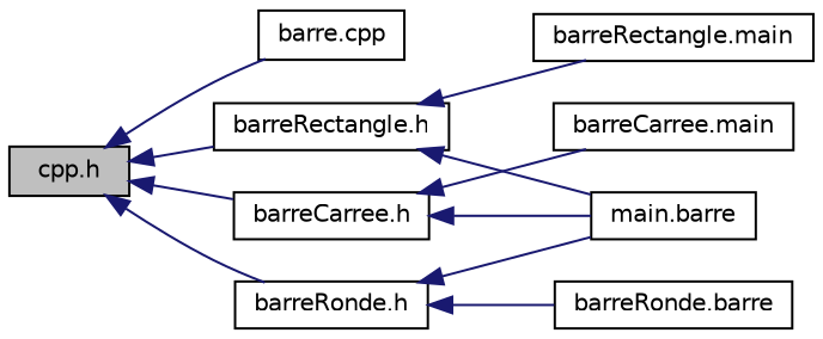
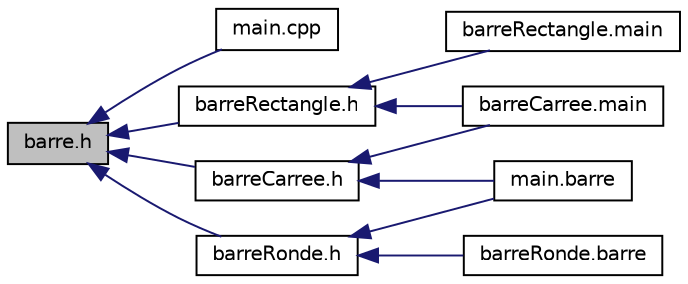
  digraph {
    rankdir=LR
    node [color=black fillcolor=white fontname=Helvetica fontsize=10 shape=record style=filled]
    edge [color=midnightblue dir=back fontname=Helvetica fontsize=10 labelfontname=Helvetica labelfontsize=10 style=solid]
-   n1 [fillcolor=grey75 fontcolor=black height=0.2 label="cpp.h" width=0.4]
-   n2 [height=0.2 label="barre.cpp" width=0.4]
+   n1 [fillcolor=grey75 fontcolor=black height=0.2 label="barre.h" width=0.4]
+   n2 [height=0.2 label="main.cpp" width=0.4]
    n3 [height=0.2 label="barreCarree.h" width=0.4]
    n4 [height=0.2 label="barreRectangle.h" width=0.4]
    n5 [height=0.2 label="barreRonde.h" width=0.4]
    n6 [height=0.2 label="barreCarree.main" width=0.4]
    n7 [height=0.2 label="main.barre" width=0.4]
    n8 [height=0.2 label="barreRectangle.main" width=0.4]
    n9 [height=0.2 label="barreRonde.barre" width=0.4]
    n1 -> n2
    n1 -> n3
    n1 -> n4
    n1 -> n5
    n3 -> n6
    n3 -> n7
-   n4 -> n7
+   n4 -> n6
    n4 -> n8
    n5 -> n7
    n5 -> n9
  }
